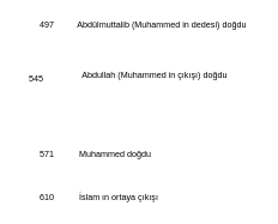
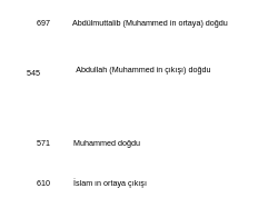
  <mxCell id="0" />
  <mxCell id="1" parent="0" />
  <mxCell id="2" value="571" style="text;html=1;strokeColor=none;fillColor=none;align=center;verticalAlign=middle;whiteSpace=wrap;rounded=0;" vertex="1" parent="1"><mxGeometry x="35" y="200" width="60" height="30" as="geometry" /></mxCell>
  <mxCell id="3" value="Muhammed doğdu" style="text;html=1;strokeColor=none;fillColor=none;align=center;verticalAlign=middle;whiteSpace=wrap;rounded=0;" vertex="1" parent="1"><mxGeometry x="55" y="200" width="210" height="30" as="geometry" /></mxCell>
  <mxCell id="4" value="545" style="text;html=1;strokeColor=none;fillColor=none;align=center;verticalAlign=middle;whiteSpace=wrap;rounded=0;" vertex="1" parent="1"><mxGeometry x="20" y="95" width="60" height="30" as="geometry" /></mxCell>
  <mxCell id="5" value="Abdullah (Muhammed in çıkışı) doğdu" style="text;html=1;strokeColor=none;fillColor=none;align=center;verticalAlign=middle;whiteSpace=wrap;rounded=0;" vertex="1" parent="1"><mxGeometry x="105" y="90" width="220" height="30" as="geometry" /></mxCell>
- <mxCell id="6" value="497" style="text;html=1;strokeColor=none;fillColor=none;align=center;verticalAlign=middle;whiteSpace=wrap;rounded=0;" vertex="1" parent="1"><mxGeometry x="35" y="20" width="60" height="30" as="geometry" /></mxCell>
- <mxCell id="7" value="Abdülmuttalib (Muhammed in dedesi) doğdu" style="text;html=1;strokeColor=none;fillColor=none;align=center;verticalAlign=middle;whiteSpace=wrap;rounded=0;" vertex="1" parent="1"><mxGeometry x="85" y="20" width="280" height="30" as="geometry" /></mxCell>
+ <mxCell id="6" value="697" style="text;html=1;strokeColor=none;fillColor=none;align=center;verticalAlign=middle;whiteSpace=wrap;rounded=0;" vertex="1" parent="1"><mxGeometry x="35" y="20" width="60" height="30" as="geometry" /></mxCell>
+ <mxCell id="7" value="Abdülmuttalib (Muhammed in ortaya) doğdu" style="text;html=1;strokeColor=none;fillColor=none;align=center;verticalAlign=middle;whiteSpace=wrap;rounded=0;" vertex="1" parent="1"><mxGeometry x="85" y="20" width="280" height="30" as="geometry" /></mxCell>
  <mxCell id="8" value="610" style="text;html=1;strokeColor=none;fillColor=none;align=center;verticalAlign=middle;whiteSpace=wrap;rounded=0;" vertex="1" parent="1"><mxGeometry x="35" y="260" width="60" height="30" as="geometry" /></mxCell>
  <mxCell id="9" value="İslam ın ortaya çıkışı" style="text;html=1;strokeColor=none;fillColor=none;align=center;verticalAlign=middle;whiteSpace=wrap;rounded=0;" vertex="1" parent="1"><mxGeometry x="85" y="260" width="160" height="30" as="geometry" /></mxCell>
